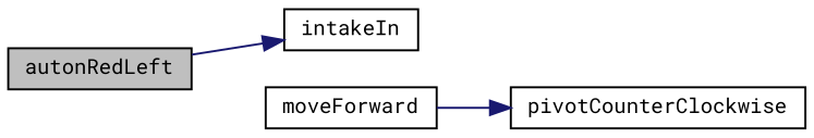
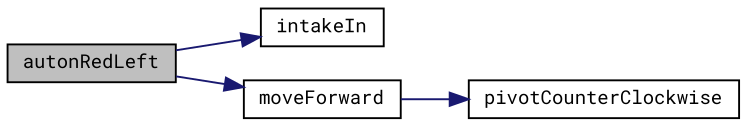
  digraph {
    fontname="Roboto Mono"
    rankdir=LR
    node [color=black fillcolor=white fontname="Roboto Mono" fontsize=10 shape=record style=filled]
    edge [color=midnightblue fontname="Roboto Mono" fontsize=10 labelfontname=Helvetica labelfontsize=10 style=solid]
    n1 [fillcolor=grey75 fontcolor=black height=0.2 label=autonRedLeft width=0.4]
    n2 [height=0.2 label=intakeIn width=0.4]
    n3 [height=0.2 label=moveForward width=0.4]
    n4 [height=0.2 label=pivotCounterClockwise width=0.4]
    n1 -> n2
+   n1 -> n3
    n3 -> n4
  }
